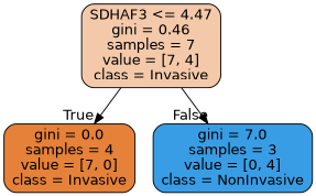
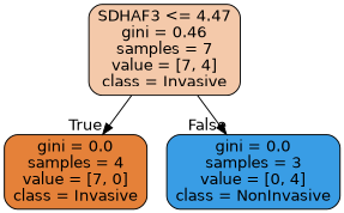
  digraph {
    node [color=black fontname=helvetica shape=box style="filled, rounded"]
    edge [fontname=helvetica labeldistance=2.5]
    n1 [fillcolor="#f4c9aa" label="SDHAF3 <= 4.47\ngini = 0.46\nsamples = 7\nvalue = [7, 4]\nclass = Invasive"]
    n2 [fillcolor="#e58139" label="gini = 0.0\nsamples = 4\nvalue = [7, 0]\nclass = Invasive"]
-   n3 [fillcolor="#399de5" label="gini = 7.0\nsamples = 3\nvalue = [0, 4]\nclass = NonInvasive"]
+   n3 [fillcolor="#399de5" label="gini = 0.0\nsamples = 3\nvalue = [0, 4]\nclass = NonInvasive"]
    n1 -> n2 [headlabel=True labelangle=45]
    n1 -> n3 [headlabel=False labelangle=-45]
  }
